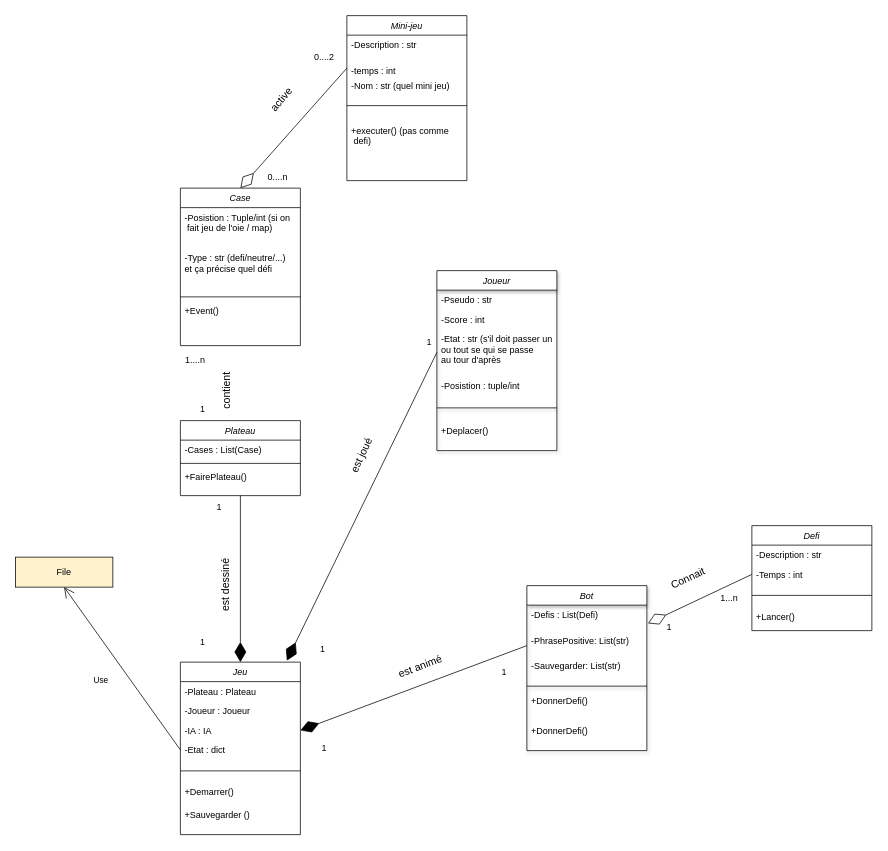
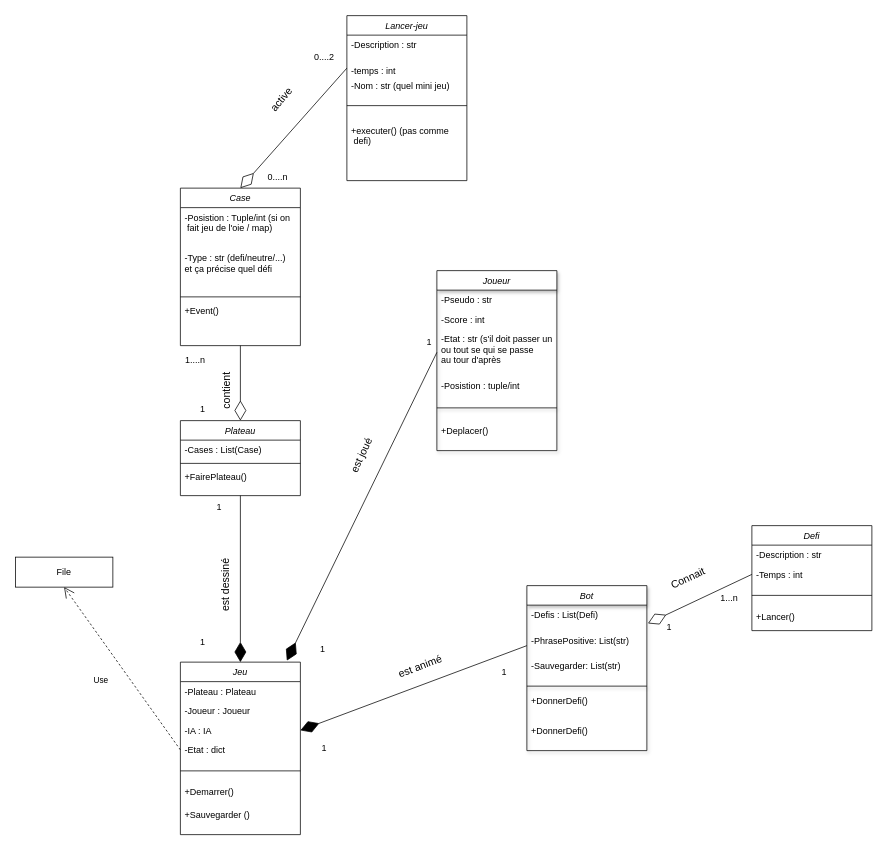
  <mxCell id="0" />
  <mxCell id="1" parent="0" />
  <mxCell id="2" value="Jeu" style="swimlane;fontStyle=2;align=center;verticalAlign=top;childLayout=stackLayout;horizontal=1;startSize=26;horizontalStack=0;resizeParent=1;resizeLast=0;collapsible=1;marginBottom=0;rounded=0;shadow=0;strokeWidth=1;" parent="1" vertex="1"><mxGeometry x="240" y="882" width="160" height="230" as="geometry"><mxRectangle x="300" y="300" width="160" height="26" as="alternateBounds" /></mxGeometry></mxCell>
  <mxCell id="3" value="-Plateau : Plateau   " style="text;align=left;verticalAlign=top;spacingLeft=4;spacingRight=4;overflow=hidden;rotatable=0;points=[[0,0.5],[1,0.5]];portConstraint=eastwest;" parent="2" vertex="1"><mxGeometry y="26" width="160" height="26" as="geometry" /></mxCell>
  <mxCell id="4" value="-Joueur : Joueur" style="text;align=left;verticalAlign=top;spacingLeft=4;spacingRight=4;overflow=hidden;rotatable=0;points=[[0,0.5],[1,0.5]];portConstraint=eastwest;rounded=0;shadow=0;html=0;" parent="2" vertex="1"><mxGeometry y="52" width="160" height="26" as="geometry" /></mxCell>
  <mxCell id="5" value="-IA : IA" style="text;align=left;verticalAlign=top;spacingLeft=4;spacingRight=4;overflow=hidden;rotatable=0;points=[[0,0.5],[1,0.5]];portConstraint=eastwest;rounded=0;shadow=0;html=0;" parent="2" vertex="1"><mxGeometry y="78" width="160" height="26" as="geometry" /></mxCell>
  <mxCell id="6" value="-Etat : dict" style="text;align=left;verticalAlign=top;spacingLeft=4;spacingRight=4;overflow=hidden;rotatable=0;points=[[0,0.5],[1,0.5]];portConstraint=eastwest;rounded=0;shadow=0;html=0;" parent="2" vertex="1"><mxGeometry y="104" width="160" height="26" as="geometry" /></mxCell>
  <mxCell id="7" value="" style="line;html=1;strokeWidth=1;align=left;verticalAlign=middle;spacingTop=-1;spacingLeft=3;spacingRight=3;rotatable=0;labelPosition=right;points=[];portConstraint=eastwest;" parent="2" vertex="1"><mxGeometry y="130" width="160" height="30" as="geometry" /></mxCell>
  <mxCell id="8" value="+Demarrer()&#10;" style="text;align=left;verticalAlign=top;spacingLeft=4;spacingRight=4;overflow=hidden;rotatable=0;points=[[0,0.5],[1,0.5]];portConstraint=eastwest;" parent="2" vertex="1"><mxGeometry y="160" width="160" height="30" as="geometry" /></mxCell>
  <mxCell id="9" value="+Sauvegarder ()&#10;" style="text;align=left;verticalAlign=top;spacingLeft=4;spacingRight=4;overflow=hidden;rotatable=0;points=[[0,0.5],[1,0.5]];portConstraint=eastwest;" parent="2" vertex="1"><mxGeometry y="190" width="160" height="30" as="geometry" /></mxCell>
  <mxCell id="10" value="" style="group" parent="1" vertex="1" connectable="0"><mxGeometry x="20" y="732" width="130" height="50" as="geometry" /></mxCell>
- <mxCell id="11" value="File" style="whiteSpace=wrap;html=1;fillColor=#fff2cc;" parent="10" vertex="1"><mxGeometry y="10" width="130" height="40" as="geometry" /></mxCell>
+ <mxCell id="11" value="File" style="whiteSpace=wrap;html=1;" parent="10" vertex="1"><mxGeometry y="10" width="130" height="40" as="geometry" /></mxCell>
  <mxCell id="12" value="Plateau" style="swimlane;fontStyle=2;align=center;verticalAlign=top;childLayout=stackLayout;horizontal=1;startSize=26;horizontalStack=0;resizeParent=1;resizeLast=0;collapsible=1;marginBottom=0;rounded=0;shadow=0;strokeWidth=1;" parent="1" vertex="1"><mxGeometry x="240" y="560" width="160" height="100" as="geometry"><mxRectangle x="300" y="300" width="160" height="26" as="alternateBounds" /></mxGeometry></mxCell>
  <mxCell id="13" value="-Cases : List(Case)" style="text;align=left;verticalAlign=top;spacingLeft=4;spacingRight=4;overflow=hidden;rotatable=0;points=[[0,0.5],[1,0.5]];portConstraint=eastwest;" parent="12" vertex="1"><mxGeometry y="26" width="160" height="26" as="geometry" /></mxCell>
  <mxCell id="14" value="" style="line;html=1;strokeWidth=1;align=left;verticalAlign=middle;spacingTop=-1;spacingLeft=3;spacingRight=3;rotatable=0;labelPosition=right;points=[];portConstraint=eastwest;" vertex="1" parent="12"><mxGeometry y="52" width="160" height="10" as="geometry" /></mxCell>
  <mxCell id="15" value="+FairePlateau()" style="text;align=left;verticalAlign=top;spacingLeft=4;spacingRight=4;overflow=hidden;rotatable=0;points=[[0,0.5],[1,0.5]];portConstraint=eastwest;shadow=1;" vertex="1" parent="12"><mxGeometry y="62" width="160" height="30" as="geometry" /></mxCell>
- <mxCell id="16" value="Mini-jeu" style="swimlane;fontStyle=2;align=center;verticalAlign=top;childLayout=stackLayout;horizontal=1;startSize=26;horizontalStack=0;resizeParent=1;resizeLast=0;collapsible=1;marginBottom=0;rounded=0;shadow=0;strokeWidth=1;" parent="1" vertex="1"><mxGeometry x="462" y="20" width="160" height="220" as="geometry"><mxRectangle x="300" y="300" width="160" height="26" as="alternateBounds" /></mxGeometry></mxCell>
+ <mxCell id="16" value="Lancer-jeu" style="swimlane;fontStyle=2;align=center;verticalAlign=top;childLayout=stackLayout;horizontal=1;startSize=26;horizontalStack=0;resizeParent=1;resizeLast=0;collapsible=1;marginBottom=0;rounded=0;shadow=0;strokeWidth=1;" parent="1" vertex="1"><mxGeometry x="462" y="20" width="160" height="220" as="geometry"><mxRectangle x="300" y="300" width="160" height="26" as="alternateBounds" /></mxGeometry></mxCell>
  <mxCell id="17" value="-Description : str&#10;&#10;" style="text;align=left;verticalAlign=top;spacingLeft=4;spacingRight=4;overflow=hidden;rotatable=0;points=[[0,0.5],[1,0.5]];portConstraint=eastwest;" parent="16" vertex="1"><mxGeometry y="26" width="160" height="34" as="geometry" /></mxCell>
  <mxCell id="18" value="-temps : int" style="text;align=left;verticalAlign=top;spacingLeft=4;spacingRight=4;overflow=hidden;rotatable=0;points=[[0,0.5],[1,0.5]];portConstraint=eastwest;rounded=0;shadow=0;html=0;" parent="16" vertex="1"><mxGeometry y="60" width="160" height="20" as="geometry" /></mxCell>
  <mxCell id="19" value="-Nom : str (quel mini jeu)" style="text;align=left;verticalAlign=top;spacingLeft=4;spacingRight=4;overflow=hidden;rotatable=0;points=[[0,0.5],[1,0.5]];portConstraint=eastwest;rounded=0;shadow=0;html=0;" parent="16" vertex="1"><mxGeometry y="80" width="160" height="20" as="geometry" /></mxCell>
  <mxCell id="20" value="" style="line;html=1;strokeWidth=1;align=left;verticalAlign=middle;spacingTop=-1;spacingLeft=3;spacingRight=3;rotatable=0;labelPosition=right;points=[];portConstraint=eastwest;" parent="16" vertex="1"><mxGeometry y="100" width="160" height="40" as="geometry" /></mxCell>
  <mxCell id="21" value="+executer() (pas comme&#10; defi)" style="text;align=left;verticalAlign=top;spacingLeft=4;spacingRight=4;overflow=hidden;rotatable=0;points=[[0,0.5],[1,0.5]];portConstraint=eastwest;rounded=0;shadow=0;html=0;" parent="16" vertex="1"><mxGeometry y="140" width="160" height="40" as="geometry" /></mxCell>
  <mxCell id="22" value="Joueur" style="swimlane;fontStyle=2;align=center;verticalAlign=top;childLayout=stackLayout;horizontal=1;startSize=26;horizontalStack=0;resizeParent=1;resizeLast=0;collapsible=1;marginBottom=0;rounded=0;shadow=1;strokeWidth=1;" parent="1" vertex="1"><mxGeometry x="582" y="360" width="160" height="240" as="geometry"><mxRectangle x="300" y="300" width="160" height="26" as="alternateBounds" /></mxGeometry></mxCell>
  <mxCell id="23" value="-Pseudo : str" style="text;align=left;verticalAlign=top;spacingLeft=4;spacingRight=4;overflow=hidden;rotatable=0;points=[[0,0.5],[1,0.5]];portConstraint=eastwest;shadow=1;" parent="22" vertex="1"><mxGeometry y="26" width="160" height="26" as="geometry" /></mxCell>
  <mxCell id="24" value="-Score : int" style="text;align=left;verticalAlign=top;spacingLeft=4;spacingRight=4;overflow=hidden;rotatable=0;points=[[0,0.5],[1,0.5]];portConstraint=eastwest;shadow=1;" parent="22" vertex="1"><mxGeometry y="52" width="160" height="26" as="geometry" /></mxCell>
  <mxCell id="25" value="-Etat : str (s'il doit passer un&#10;ou tout se qui se passe &#10;au tour d'après" style="text;align=left;verticalAlign=top;spacingLeft=4;spacingRight=4;overflow=hidden;rotatable=0;points=[[0,0.5],[1,0.5]];portConstraint=eastwest;shadow=1;" parent="22" vertex="1"><mxGeometry y="78" width="160" height="62" as="geometry" /></mxCell>
  <mxCell id="26" value="-Posistion : tuple/int" style="text;align=left;verticalAlign=top;spacingLeft=4;spacingRight=4;overflow=hidden;rotatable=0;points=[[0,0.5],[1,0.5]];portConstraint=eastwest;shadow=1;" parent="22" vertex="1"><mxGeometry y="140" width="160" height="26" as="geometry" /></mxCell>
  <mxCell id="27" value="" style="line;html=1;strokeWidth=1;align=left;verticalAlign=middle;spacingTop=-1;spacingLeft=3;spacingRight=3;rotatable=0;labelPosition=right;points=[];portConstraint=eastwest;shadow=1;" parent="22" vertex="1"><mxGeometry y="166" width="160" height="34" as="geometry" /></mxCell>
  <mxCell id="28" value="+Deplacer()" style="text;align=left;verticalAlign=top;spacingLeft=4;spacingRight=4;overflow=hidden;rotatable=0;points=[[0,0.5],[1,0.5]];portConstraint=eastwest;shadow=1;" parent="22" vertex="1"><mxGeometry y="200" width="160" height="30" as="geometry" /></mxCell>
  <mxCell id="29" value="Bot" style="swimlane;fontStyle=2;align=center;verticalAlign=top;childLayout=stackLayout;horizontal=1;startSize=26;horizontalStack=0;resizeParent=1;resizeLast=0;collapsible=1;marginBottom=0;rounded=0;shadow=1;strokeWidth=1;" parent="1" vertex="1"><mxGeometry x="702" y="780" width="160" height="220" as="geometry"><mxRectangle x="300" y="300" width="160" height="26" as="alternateBounds" /></mxGeometry></mxCell>
  <mxCell id="30" value="-Defis : List(Defi)" style="text;align=left;verticalAlign=top;spacingLeft=4;spacingRight=4;overflow=hidden;rotatable=0;points=[[0,0.5],[1,0.5]];portConstraint=eastwest;shadow=1;" parent="29" vertex="1"><mxGeometry y="26" width="160" height="34" as="geometry" /></mxCell>
  <mxCell id="31" value="-PhrasePositive: List(str)" style="text;align=left;verticalAlign=top;spacingLeft=4;spacingRight=4;overflow=hidden;rotatable=0;points=[[0,0.5],[1,0.5]];portConstraint=eastwest;shadow=1;" vertex="1" parent="29"><mxGeometry y="60" width="160" height="34" as="geometry" /></mxCell>
  <mxCell id="32" value="-Sauvegarder: List(str)" style="text;align=left;verticalAlign=top;spacingLeft=4;spacingRight=4;overflow=hidden;rotatable=0;points=[[0,0.5],[1,0.5]];portConstraint=eastwest;shadow=1;" vertex="1" parent="29"><mxGeometry y="94" width="160" height="34" as="geometry" /></mxCell>
  <mxCell id="33" value="" style="line;html=1;strokeWidth=1;align=left;verticalAlign=middle;spacingTop=-1;spacingLeft=3;spacingRight=3;rotatable=0;labelPosition=right;points=[];portConstraint=eastwest;shadow=1;" parent="29" vertex="1"><mxGeometry y="128" width="160" height="12" as="geometry" /></mxCell>
  <mxCell id="34" value="+DonnerDefi()" style="text;align=left;verticalAlign=top;spacingLeft=4;spacingRight=4;overflow=hidden;rotatable=0;points=[[0,0.5],[1,0.5]];portConstraint=eastwest;shadow=1;" parent="29" vertex="1"><mxGeometry y="140" width="160" height="40" as="geometry" /></mxCell>
  <mxCell id="35" value="+DonnerDefi()" style="text;align=left;verticalAlign=top;spacingLeft=4;spacingRight=4;overflow=hidden;rotatable=0;points=[[0,0.5],[1,0.5]];portConstraint=eastwest;shadow=1;" vertex="1" parent="29"><mxGeometry y="180" width="160" height="40" as="geometry" /></mxCell>
  <mxCell id="36" value="Defi" style="swimlane;fontStyle=2;align=center;verticalAlign=top;childLayout=stackLayout;horizontal=1;startSize=26;horizontalStack=0;resizeParent=1;resizeLast=0;collapsible=1;marginBottom=0;rounded=0;shadow=0;strokeWidth=1;" parent="1" vertex="1"><mxGeometry x="1002" y="700" width="160" height="140" as="geometry"><mxRectangle x="300" y="300" width="160" height="26" as="alternateBounds" /></mxGeometry></mxCell>
  <mxCell id="37" value="-Description : str" style="text;align=left;verticalAlign=top;spacingLeft=4;spacingRight=4;overflow=hidden;rotatable=0;points=[[0,0.5],[1,0.5]];portConstraint=eastwest;" parent="36" vertex="1"><mxGeometry y="26" width="160" height="26" as="geometry" /></mxCell>
  <mxCell id="38" value="-Temps : int" style="text;align=left;verticalAlign=top;spacingLeft=4;spacingRight=4;overflow=hidden;rotatable=0;points=[[0,0.5],[1,0.5]];portConstraint=eastwest;rounded=0;shadow=0;html=0;" parent="36" vertex="1"><mxGeometry y="52" width="160" height="26" as="geometry" /></mxCell>
  <mxCell id="39" value="" style="line;html=1;strokeWidth=1;align=left;verticalAlign=middle;spacingTop=-1;spacingLeft=3;spacingRight=3;rotatable=0;labelPosition=right;points=[];portConstraint=eastwest;" parent="36" vertex="1"><mxGeometry y="78" width="160" height="30" as="geometry" /></mxCell>
  <mxCell id="40" value="+Lancer()" style="text;align=left;verticalAlign=top;spacingLeft=4;spacingRight=4;overflow=hidden;rotatable=0;points=[[0,0.5],[1,0.5]];portConstraint=eastwest;" parent="36" vertex="1"><mxGeometry y="108" width="160" height="30" as="geometry" /></mxCell>
  <mxCell id="41" value="Case" style="swimlane;fontStyle=2;align=center;verticalAlign=top;childLayout=stackLayout;horizontal=1;startSize=26;horizontalStack=0;resizeParent=1;resizeLast=0;collapsible=1;marginBottom=0;rounded=0;shadow=0;strokeWidth=1;" parent="1" vertex="1"><mxGeometry x="240" y="250" width="160" height="210" as="geometry"><mxRectangle x="300" y="300" width="160" height="26" as="alternateBounds" /></mxGeometry></mxCell>
  <mxCell id="42" value="-Posistion : Tuple/int (si on&#10; fait jeu de l'oie / map)&#10;" style="text;align=left;verticalAlign=top;spacingLeft=4;spacingRight=4;overflow=hidden;rotatable=0;points=[[0,0.5],[1,0.5]];portConstraint=eastwest;" parent="41" vertex="1"><mxGeometry y="26" width="160" height="54" as="geometry" /></mxCell>
  <mxCell id="43" value="-Type : str (defi/neutre/...)&#10;et ça précise quel défi&#10;" style="text;align=left;verticalAlign=top;spacingLeft=4;spacingRight=4;overflow=hidden;rotatable=0;points=[[0,0.5],[1,0.5]];portConstraint=eastwest;rounded=0;shadow=0;html=0;" parent="41" vertex="1"><mxGeometry y="80" width="160" height="60" as="geometry" /></mxCell>
  <mxCell id="44" value="" style="line;html=1;strokeWidth=1;align=left;verticalAlign=middle;spacingTop=-1;spacingLeft=3;spacingRight=3;rotatable=0;labelPosition=right;points=[];portConstraint=eastwest;" parent="41" vertex="1"><mxGeometry y="140" width="160" height="10" as="geometry" /></mxCell>
  <mxCell id="45" value="+Event() " style="text;align=left;verticalAlign=top;spacingLeft=4;spacingRight=4;overflow=hidden;rotatable=0;points=[[0,0.5],[1,0.5]];portConstraint=eastwest;" parent="41" vertex="1"><mxGeometry y="150" width="160" height="30" as="geometry" /></mxCell>
  <mxCell id="46" value="" style="endArrow=diamondThin;endFill=1;endSize=24;html=1;rounded=0;entryX=0.5;entryY=0;entryDx=0;entryDy=0;exitX=0.5;exitY=1;exitDx=0;exitDy=0;" parent="1" target="2" edge="1" source="12"><mxGeometry width="160" relative="1" as="geometry"><mxPoint x="320" y="740" as="sourcePoint" /><mxPoint x="482" y="680" as="targetPoint" /></mxGeometry></mxCell>
- <mxCell id="48" value="Use" style="endArrow=open;endSize=12;dashed=0;html=1;rounded=0;exitX=0;exitY=0.5;exitDx=0;exitDy=0;entryX=0.5;entryY=1;entryDx=0;entryDy=0;" parent="1" source="6" target="11" edge="1"><mxGeometry x="0.031" y="32" width="160" relative="1" as="geometry"><mxPoint x="462" y="880" as="sourcePoint" /><mxPoint x="82" y="820" as="targetPoint" /><mxPoint as="offset" /></mxGeometry></mxCell>
+ <mxCell id="47" value="" style="endArrow=diamondThin;endFill=0;endSize=24;html=1;rounded=0;exitX=0.5;exitY=1;exitDx=0;exitDy=0;entryX=0.5;entryY=0;entryDx=0;entryDy=0;" parent="1" source="41" target="12" edge="1"><mxGeometry width="160" relative="1" as="geometry"><mxPoint x="322" y="520" as="sourcePoint" /><mxPoint x="482" y="520" as="targetPoint" /></mxGeometry></mxCell>
+ <mxCell id="48" value="Use" style="endArrow=open;endSize=12;dashed=1;html=1;rounded=0;exitX=0;exitY=0.5;exitDx=0;exitDy=0;entryX=0.5;entryY=1;entryDx=0;entryDy=0;" parent="1" source="6" target="11" edge="1"><mxGeometry x="0.031" y="32" width="160" relative="1" as="geometry"><mxPoint x="462" y="880" as="sourcePoint" /><mxPoint x="82" y="820" as="targetPoint" /><mxPoint as="offset" /></mxGeometry></mxCell>
  <mxCell id="49" value="" style="endArrow=diamondThin;endFill=1;endSize=24;html=1;rounded=0;exitX=0;exitY=0.5;exitDx=0;exitDy=0;" parent="1" source="25" edge="1"><mxGeometry width="160" relative="1" as="geometry"><mxPoint x="562" y="560" as="sourcePoint" /><mxPoint x="382" y="880" as="targetPoint" /></mxGeometry></mxCell>
  <mxCell id="50" value="" style="endArrow=diamondThin;endFill=0;endSize=24;html=1;rounded=0;exitX=0;exitY=0.5;exitDx=0;exitDy=0;entryX=0.5;entryY=0;entryDx=0;entryDy=0;" parent="1" source="18" target="41" edge="1"><mxGeometry width="160" relative="1" as="geometry"><mxPoint x="402" y="300" as="sourcePoint" /><mxPoint x="562" y="300" as="targetPoint" /></mxGeometry></mxCell>
  <mxCell id="51" value="" style="endArrow=diamondThin;endFill=1;endSize=24;html=1;rounded=0;entryX=1;entryY=0.5;entryDx=0;entryDy=0;" parent="1" target="5" edge="1"><mxGeometry width="160" relative="1" as="geometry"><mxPoint x="702" y="860" as="sourcePoint" /><mxPoint x="782" y="860" as="targetPoint" /></mxGeometry></mxCell>
  <mxCell id="52" value="" style="endArrow=diamondThin;endFill=0;endSize=24;html=1;rounded=0;entryX=1.009;entryY=0.717;entryDx=0;entryDy=0;entryPerimeter=0;exitX=0;exitY=0.5;exitDx=0;exitDy=0;" parent="1" source="38" target="30" edge="1"><mxGeometry width="160" relative="1" as="geometry"><mxPoint x="662" y="707" as="sourcePoint" /><mxPoint x="822" y="707" as="targetPoint" /></mxGeometry></mxCell>
  <mxCell id="53" value="0....n" style="text;strokeColor=none;align=center;fillColor=none;html=1;verticalAlign=middle;whiteSpace=wrap;rounded=0;" vertex="1" parent="1"><mxGeometry x="340" y="220" width="60" height="30" as="geometry" /></mxCell>
  <mxCell id="54" value="0....2" style="text;strokeColor=none;align=center;fillColor=none;html=1;verticalAlign=middle;whiteSpace=wrap;rounded=0;" vertex="1" parent="1"><mxGeometry x="402" y="60" width="60" height="30" as="geometry" /></mxCell>
  <mxCell id="55" value="1" style="text;strokeColor=none;align=center;fillColor=none;html=1;verticalAlign=middle;whiteSpace=wrap;rounded=0;" vertex="1" parent="1"><mxGeometry x="240" y="530" width="60" height="30" as="geometry" /></mxCell>
  <mxCell id="56" value="1" style="text;strokeColor=none;align=center;fillColor=none;html=1;verticalAlign=middle;whiteSpace=wrap;rounded=0;" vertex="1" parent="1"><mxGeometry x="262" y="660" width="60" height="30" as="geometry" /></mxCell>
  <mxCell id="57" value="1" style="text;strokeColor=none;align=center;fillColor=none;html=1;verticalAlign=middle;whiteSpace=wrap;rounded=0;" vertex="1" parent="1"><mxGeometry x="402" y="982" width="60" height="30" as="geometry" /></mxCell>
  <mxCell id="58" value="1" style="text;strokeColor=none;align=center;fillColor=none;html=1;verticalAlign=middle;whiteSpace=wrap;rounded=0;" vertex="1" parent="1"><mxGeometry x="642" y="880" width="60" height="30" as="geometry" /></mxCell>
  <mxCell id="59" value="1" style="text;strokeColor=none;align=center;fillColor=none;html=1;verticalAlign=middle;whiteSpace=wrap;rounded=0;" vertex="1" parent="1"><mxGeometry x="862" y="820" width="60" height="30" as="geometry" /></mxCell>
  <mxCell id="60" value="1...n" style="text;strokeColor=none;align=center;fillColor=none;html=1;verticalAlign=middle;whiteSpace=wrap;rounded=0;" vertex="1" parent="1"><mxGeometry x="942" y="782" width="60" height="30" as="geometry" /></mxCell>
  <mxCell id="61" value="1" style="text;strokeColor=none;align=center;fillColor=none;html=1;verticalAlign=middle;whiteSpace=wrap;rounded=0;" vertex="1" parent="1"><mxGeometry x="240" y="840" width="60" height="30" as="geometry" /></mxCell>
  <mxCell id="62" value="1" style="text;strokeColor=none;align=center;fillColor=none;html=1;verticalAlign=middle;whiteSpace=wrap;rounded=0;" vertex="1" parent="1"><mxGeometry x="542" y="440" width="60" height="30" as="geometry" /></mxCell>
  <mxCell id="63" value="1" style="text;strokeColor=none;align=center;fillColor=none;html=1;verticalAlign=middle;whiteSpace=wrap;rounded=0;" vertex="1" parent="1"><mxGeometry x="400" y="850" width="60" height="30" as="geometry" /></mxCell>
  <mxCell id="64" value="&lt;font style=&quot;font-size: 14px;&quot;&gt;est dessiné&lt;/font&gt;" style="text;strokeColor=none;align=center;fillColor=none;html=1;verticalAlign=middle;whiteSpace=wrap;rounded=0;rotation=270;" vertex="1" parent="1"><mxGeometry x="254" y="764" width="92" height="30" as="geometry" /></mxCell>
  <mxCell id="65" value="&lt;font style=&quot;font-size: 14px;&quot;&gt;contient&lt;/font&gt;" style="text;strokeColor=none;align=center;fillColor=none;html=1;verticalAlign=middle;whiteSpace=wrap;rounded=0;rotation=270;" vertex="1" parent="1"><mxGeometry x="262" y="510" width="80" height="20" as="geometry" /></mxCell>
  <mxCell id="66" value="&lt;font style=&quot;font-size: 14px;&quot;&gt;active&lt;/font&gt;" style="text;strokeColor=none;align=center;fillColor=none;html=1;verticalAlign=middle;whiteSpace=wrap;rounded=0;rotation=-50;" vertex="1" parent="1"><mxGeometry x="346.68" y="121.46" width="56" height="21.25" as="geometry" /></mxCell>
  <mxCell id="67" value="&lt;font style=&quot;font-size: 14px;&quot;&gt;est joué&lt;/font&gt;" style="text;strokeColor=none;align=center;fillColor=none;html=1;verticalAlign=middle;whiteSpace=wrap;rounded=0;rotation=-65;" vertex="1" parent="1"><mxGeometry x="442" y="591.34" width="80" height="30" as="geometry" /></mxCell>
  <mxCell id="68" value="&lt;font style=&quot;font-size: 14px;&quot;&gt;est animé&amp;nbsp;&lt;/font&gt;" style="text;strokeColor=none;align=center;fillColor=none;html=1;verticalAlign=middle;whiteSpace=wrap;rounded=0;rotation=-21;" vertex="1" parent="1"><mxGeometry x="521.66" y="872.41" width="80" height="30" as="geometry" /></mxCell>
  <mxCell id="69" value="1....n" style="text;strokeColor=none;align=center;fillColor=none;html=1;verticalAlign=middle;whiteSpace=wrap;rounded=0;" vertex="1" parent="1"><mxGeometry x="220" y="465" width="80" height="30" as="geometry" /></mxCell>
  <mxCell id="70" value="&lt;font style=&quot;font-size: 14px;&quot;&gt;Connait&lt;/font&gt;" style="text;strokeColor=none;align=center;fillColor=none;html=1;verticalAlign=middle;whiteSpace=wrap;rounded=0;rotation=-25;" vertex="1" parent="1"><mxGeometry x="887" y="755" width="60" height="30" as="geometry" /></mxCell>
